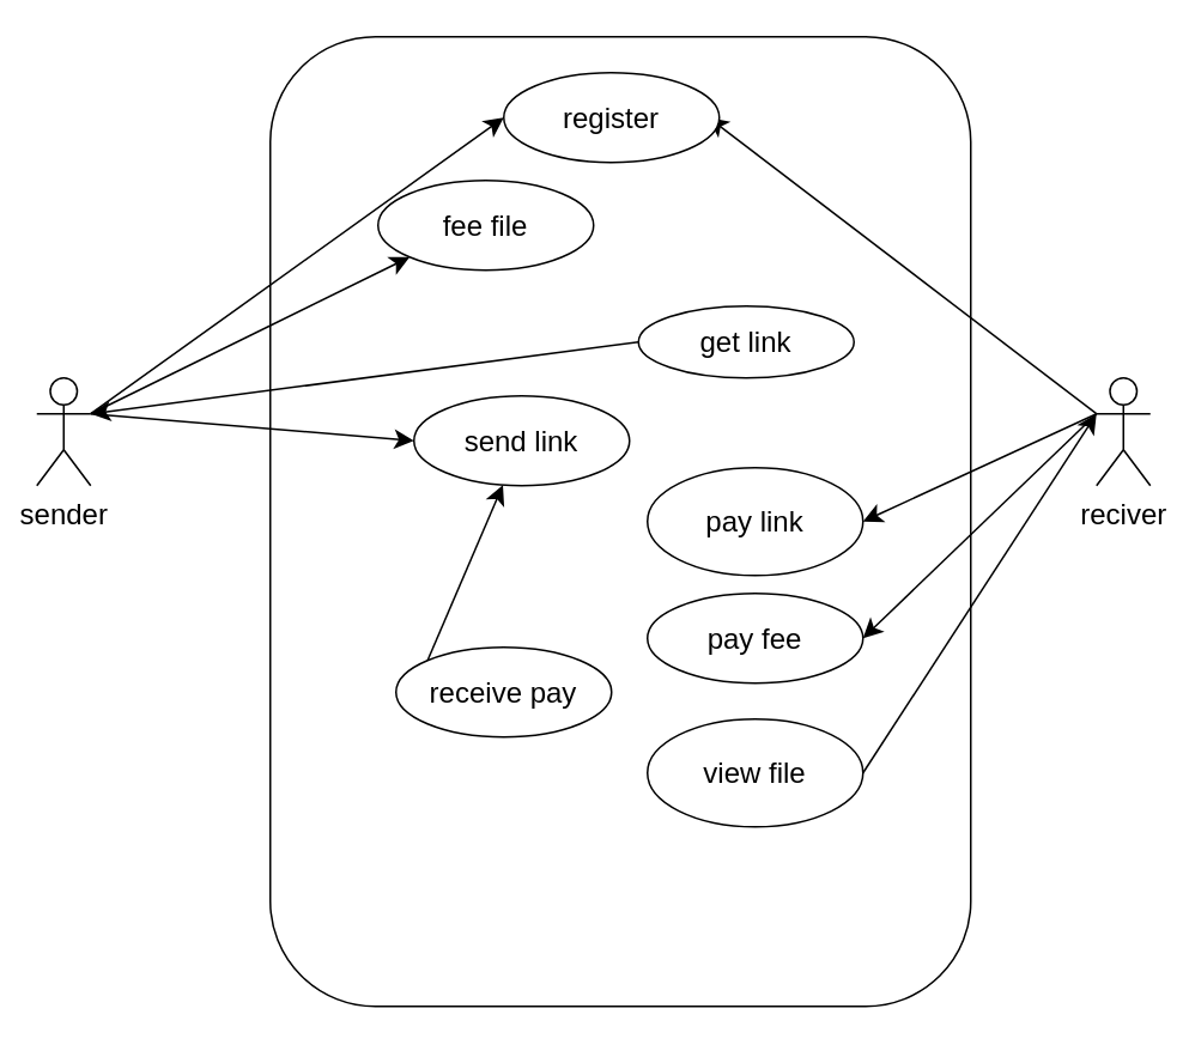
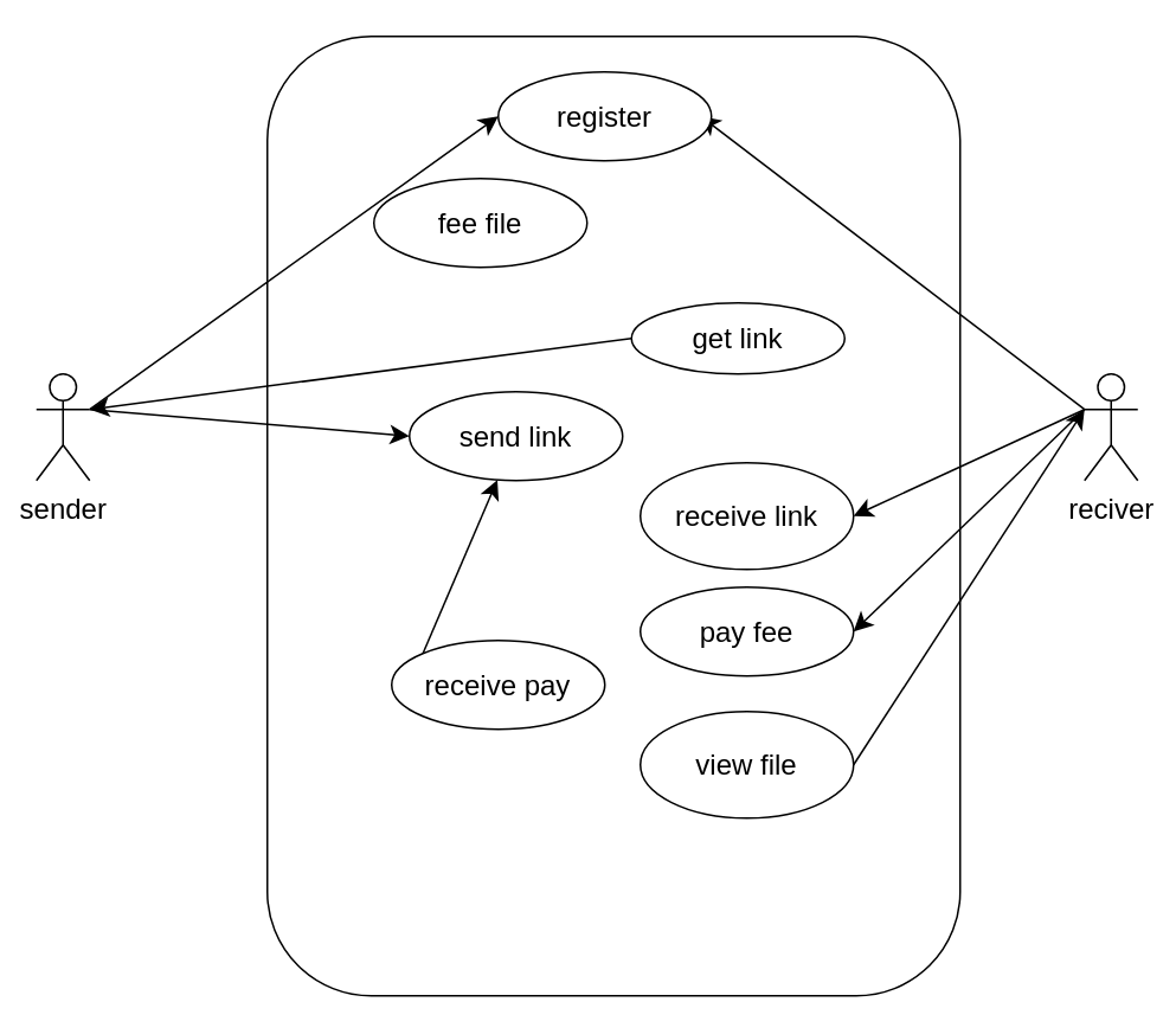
  <mxCell id="0" />
  <mxCell id="1" parent="0" />
  <mxCell id="2" value="sender" style="shape=umlActor;verticalLabelPosition=bottom;verticalAlign=top;html=1;outlineConnect=0;fontSize=16;" vertex="1" parent="1"><mxGeometry x="20" y="210" width="30" height="60" as="geometry" /></mxCell>
  <mxCell id="3" value="" style="rounded=1;whiteSpace=wrap;html=1;fontSize=16;" vertex="1" parent="1"><mxGeometry x="150" y="20" width="390" height="540" as="geometry" /></mxCell>
  <mxCell id="4" style="edgeStyle=none;curved=1;rounded=0;orthogonalLoop=1;jettySize=auto;html=1;exitX=0;exitY=0.333;exitDx=0;exitDy=0;exitPerimeter=0;entryX=0.95;entryY=0.5;entryDx=0;entryDy=0;entryPerimeter=0;fontSize=12;startSize=8;endSize=8;" edge="1" parent="1" source="7" target="8"><mxGeometry relative="1" as="geometry" /></mxCell>
  <mxCell id="5" style="edgeStyle=none;curved=1;rounded=0;orthogonalLoop=1;jettySize=auto;html=1;exitX=0;exitY=0.333;exitDx=0;exitDy=0;exitPerimeter=0;entryX=1;entryY=0.5;entryDx=0;entryDy=0;fontSize=12;startSize=8;endSize=8;" edge="1" parent="1" source="7" target="13"><mxGeometry relative="1" as="geometry" /></mxCell>
  <mxCell id="6" style="edgeStyle=none;curved=1;rounded=0;orthogonalLoop=1;jettySize=auto;html=1;exitX=0;exitY=0.333;exitDx=0;exitDy=0;exitPerimeter=0;entryX=1;entryY=0.5;entryDx=0;entryDy=0;fontSize=12;startSize=8;endSize=8;" edge="1" parent="1" source="7" target="14"><mxGeometry relative="1" as="geometry" /></mxCell>
  <mxCell id="7" value="reciver" style="shape=umlActor;verticalLabelPosition=bottom;verticalAlign=top;html=1;outlineConnect=0;fontSize=16;" vertex="1" parent="1"><mxGeometry x="610" y="210" width="30" height="60" as="geometry" /></mxCell>
  <mxCell id="8" value="register" style="ellipse;whiteSpace=wrap;html=1;fontSize=16;" vertex="1" parent="1"><mxGeometry x="280" y="40" width="120" height="50" as="geometry" /></mxCell>
  <mxCell id="9" value="fee file" style="ellipse;whiteSpace=wrap;html=1;fontSize=16;" vertex="1" parent="1"><mxGeometry x="210" y="100" width="120" height="50" as="geometry" /></mxCell>
  <mxCell id="10" style="edgeStyle=none;curved=1;rounded=0;orthogonalLoop=1;jettySize=auto;html=1;exitX=0;exitY=0.5;exitDx=0;exitDy=0;fontSize=12;startSize=8;endSize=8;" edge="1" parent="1" source="11"><mxGeometry relative="1" as="geometry"><mxPoint x="50" y="230" as="targetPoint" /></mxGeometry></mxCell>
  <mxCell id="11" value="get link" style="ellipse;whiteSpace=wrap;html=1;fontSize=16;" vertex="1" parent="1"><mxGeometry x="355" y="170" width="120" height="40" as="geometry" /></mxCell>
  <mxCell id="12" value="send link" style="ellipse;whiteSpace=wrap;html=1;fontSize=16;" vertex="1" parent="1"><mxGeometry x="230" y="220" width="120" height="50" as="geometry" /></mxCell>
- <mxCell id="13" value="pay link" style="ellipse;whiteSpace=wrap;html=1;fontSize=16;" vertex="1" parent="1"><mxGeometry x="360" y="260" width="120" height="60" as="geometry" /></mxCell>
+ <mxCell id="13" value="receive link" style="ellipse;whiteSpace=wrap;html=1;fontSize=16;" vertex="1" parent="1"><mxGeometry x="360" y="260" width="120" height="60" as="geometry" /></mxCell>
  <mxCell id="14" value="pay fee" style="ellipse;whiteSpace=wrap;html=1;fontSize=16;" vertex="1" parent="1"><mxGeometry x="360" y="330" width="120" height="50" as="geometry" /></mxCell>
  <mxCell id="15" style="edgeStyle=none;curved=1;rounded=0;orthogonalLoop=1;jettySize=auto;html=1;exitX=1;exitY=0.5;exitDx=0;exitDy=0;entryX=0;entryY=0.333;entryDx=0;entryDy=0;entryPerimeter=0;fontSize=12;startSize=8;endSize=8;" edge="1" parent="1" source="16" target="7"><mxGeometry relative="1" as="geometry" /></mxCell>
  <mxCell id="16" value="view file" style="ellipse;whiteSpace=wrap;html=1;fontSize=16;" vertex="1" parent="1"><mxGeometry x="360" y="400" width="120" height="60" as="geometry" /></mxCell>
  <mxCell id="17" style="edgeStyle=none;curved=1;rounded=0;orthogonalLoop=1;jettySize=auto;html=1;exitX=0;exitY=0;exitDx=0;exitDy=0;fontSize=12;startSize=8;endSize=8;" edge="1" parent="1" source="18" target="12"><mxGeometry relative="1" as="geometry" /></mxCell>
  <mxCell id="18" value="receive pay" style="ellipse;whiteSpace=wrap;html=1;fontSize=16;" vertex="1" parent="1"><mxGeometry x="220" y="360" width="120" height="50" as="geometry" /></mxCell>
  <mxCell id="19" style="edgeStyle=none;curved=1;rounded=0;orthogonalLoop=1;jettySize=auto;html=1;exitX=1;exitY=0.333;exitDx=0;exitDy=0;exitPerimeter=0;entryX=0;entryY=0.5;entryDx=0;entryDy=0;fontSize=12;startSize=8;endSize=8;" edge="1" parent="1" source="2" target="8"><mxGeometry relative="1" as="geometry" /></mxCell>
- <mxCell id="20" style="edgeStyle=none;curved=1;rounded=0;orthogonalLoop=1;jettySize=auto;html=1;exitX=1;exitY=0.333;exitDx=0;exitDy=0;exitPerimeter=0;entryX=0;entryY=1;entryDx=0;entryDy=0;fontSize=12;startSize=8;endSize=8;" edge="1" parent="1" source="2" target="9"><mxGeometry relative="1" as="geometry" /></mxCell>
  <mxCell id="21" style="edgeStyle=none;curved=1;rounded=0;orthogonalLoop=1;jettySize=auto;html=1;exitX=1;exitY=0.333;exitDx=0;exitDy=0;exitPerimeter=0;entryX=0;entryY=0.5;entryDx=0;entryDy=0;fontSize=12;startSize=8;endSize=8;" edge="1" parent="1" source="2" target="12"><mxGeometry relative="1" as="geometry" /></mxCell>
